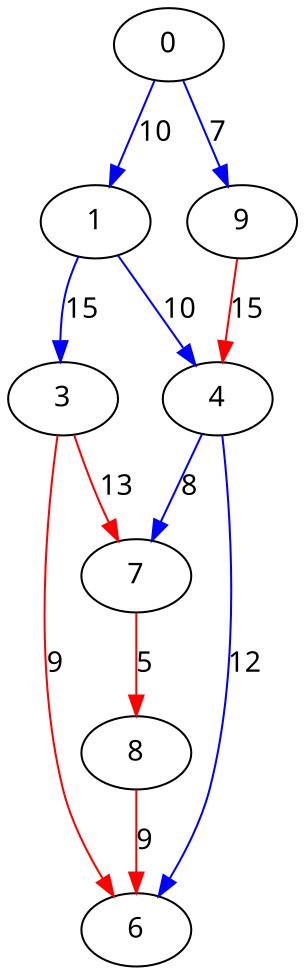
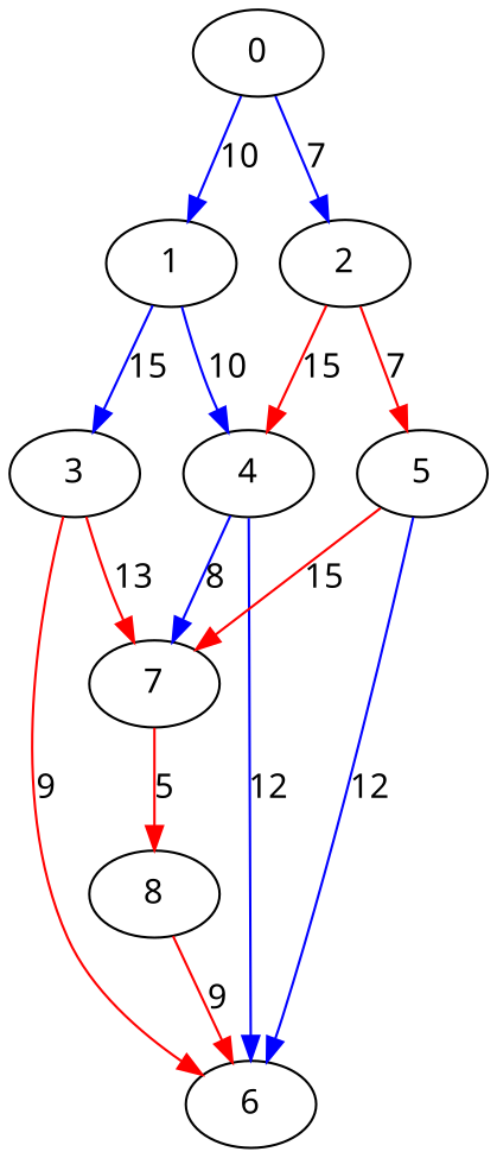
  digraph {
    fontname="Noto Sans"
    node [fontname="Noto Sans"]
    edge [color=blue fontname="Noto Sans"]
    0
    1
-   2 [label=9]
+   2
    3
    4
+   5
    6
    7
    8
    0 -> 1 [label="10 "]
    0 -> 2 [label="7 "]
    1 -> 3 [label="15 "]
    1 -> 4 [label="10 "]
    2 -> 4 [color=red label="15 "]
+   2 -> 5 [color=red label="7 "]
    3 -> 6 [color=red label="9 "]
    3 -> 7 [color=red label="13 "]
    4 -> 6 [label="12 "]
    4 -> 7 [label="8 "]
+   5 -> 6 [label="12 "]
+   5 -> 7 [color=red label="15 "]
    7 -> 8 [color=red label="5 "]
    8 -> 6 [color=red label="9 "]
  }
